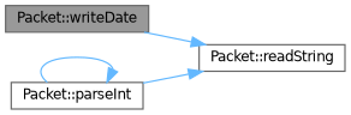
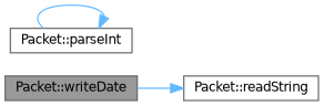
  digraph {
    rankdir=LR
    node [color=grey40 fillcolor=white fontname=Helvetica fontsize=10 shape=box style=filled]
    edge [color=steelblue1 fontname=Helvetica fontsize=10 labelfontname=Helvetica labelfontsize=10 style=solid]
    n1 [color=gray40 fillcolor=grey60 fontcolor=black height=0.2 label="Packet::writeDate" width=0.4]
    n2 [height=0.2 label="Packet::readString" width=0.4]
    n3 [height=0.2 label="Packet::parseInt" width=0.4]
    n1 -> n2
-   n3 -> n2
    n3 -> n3
  }
